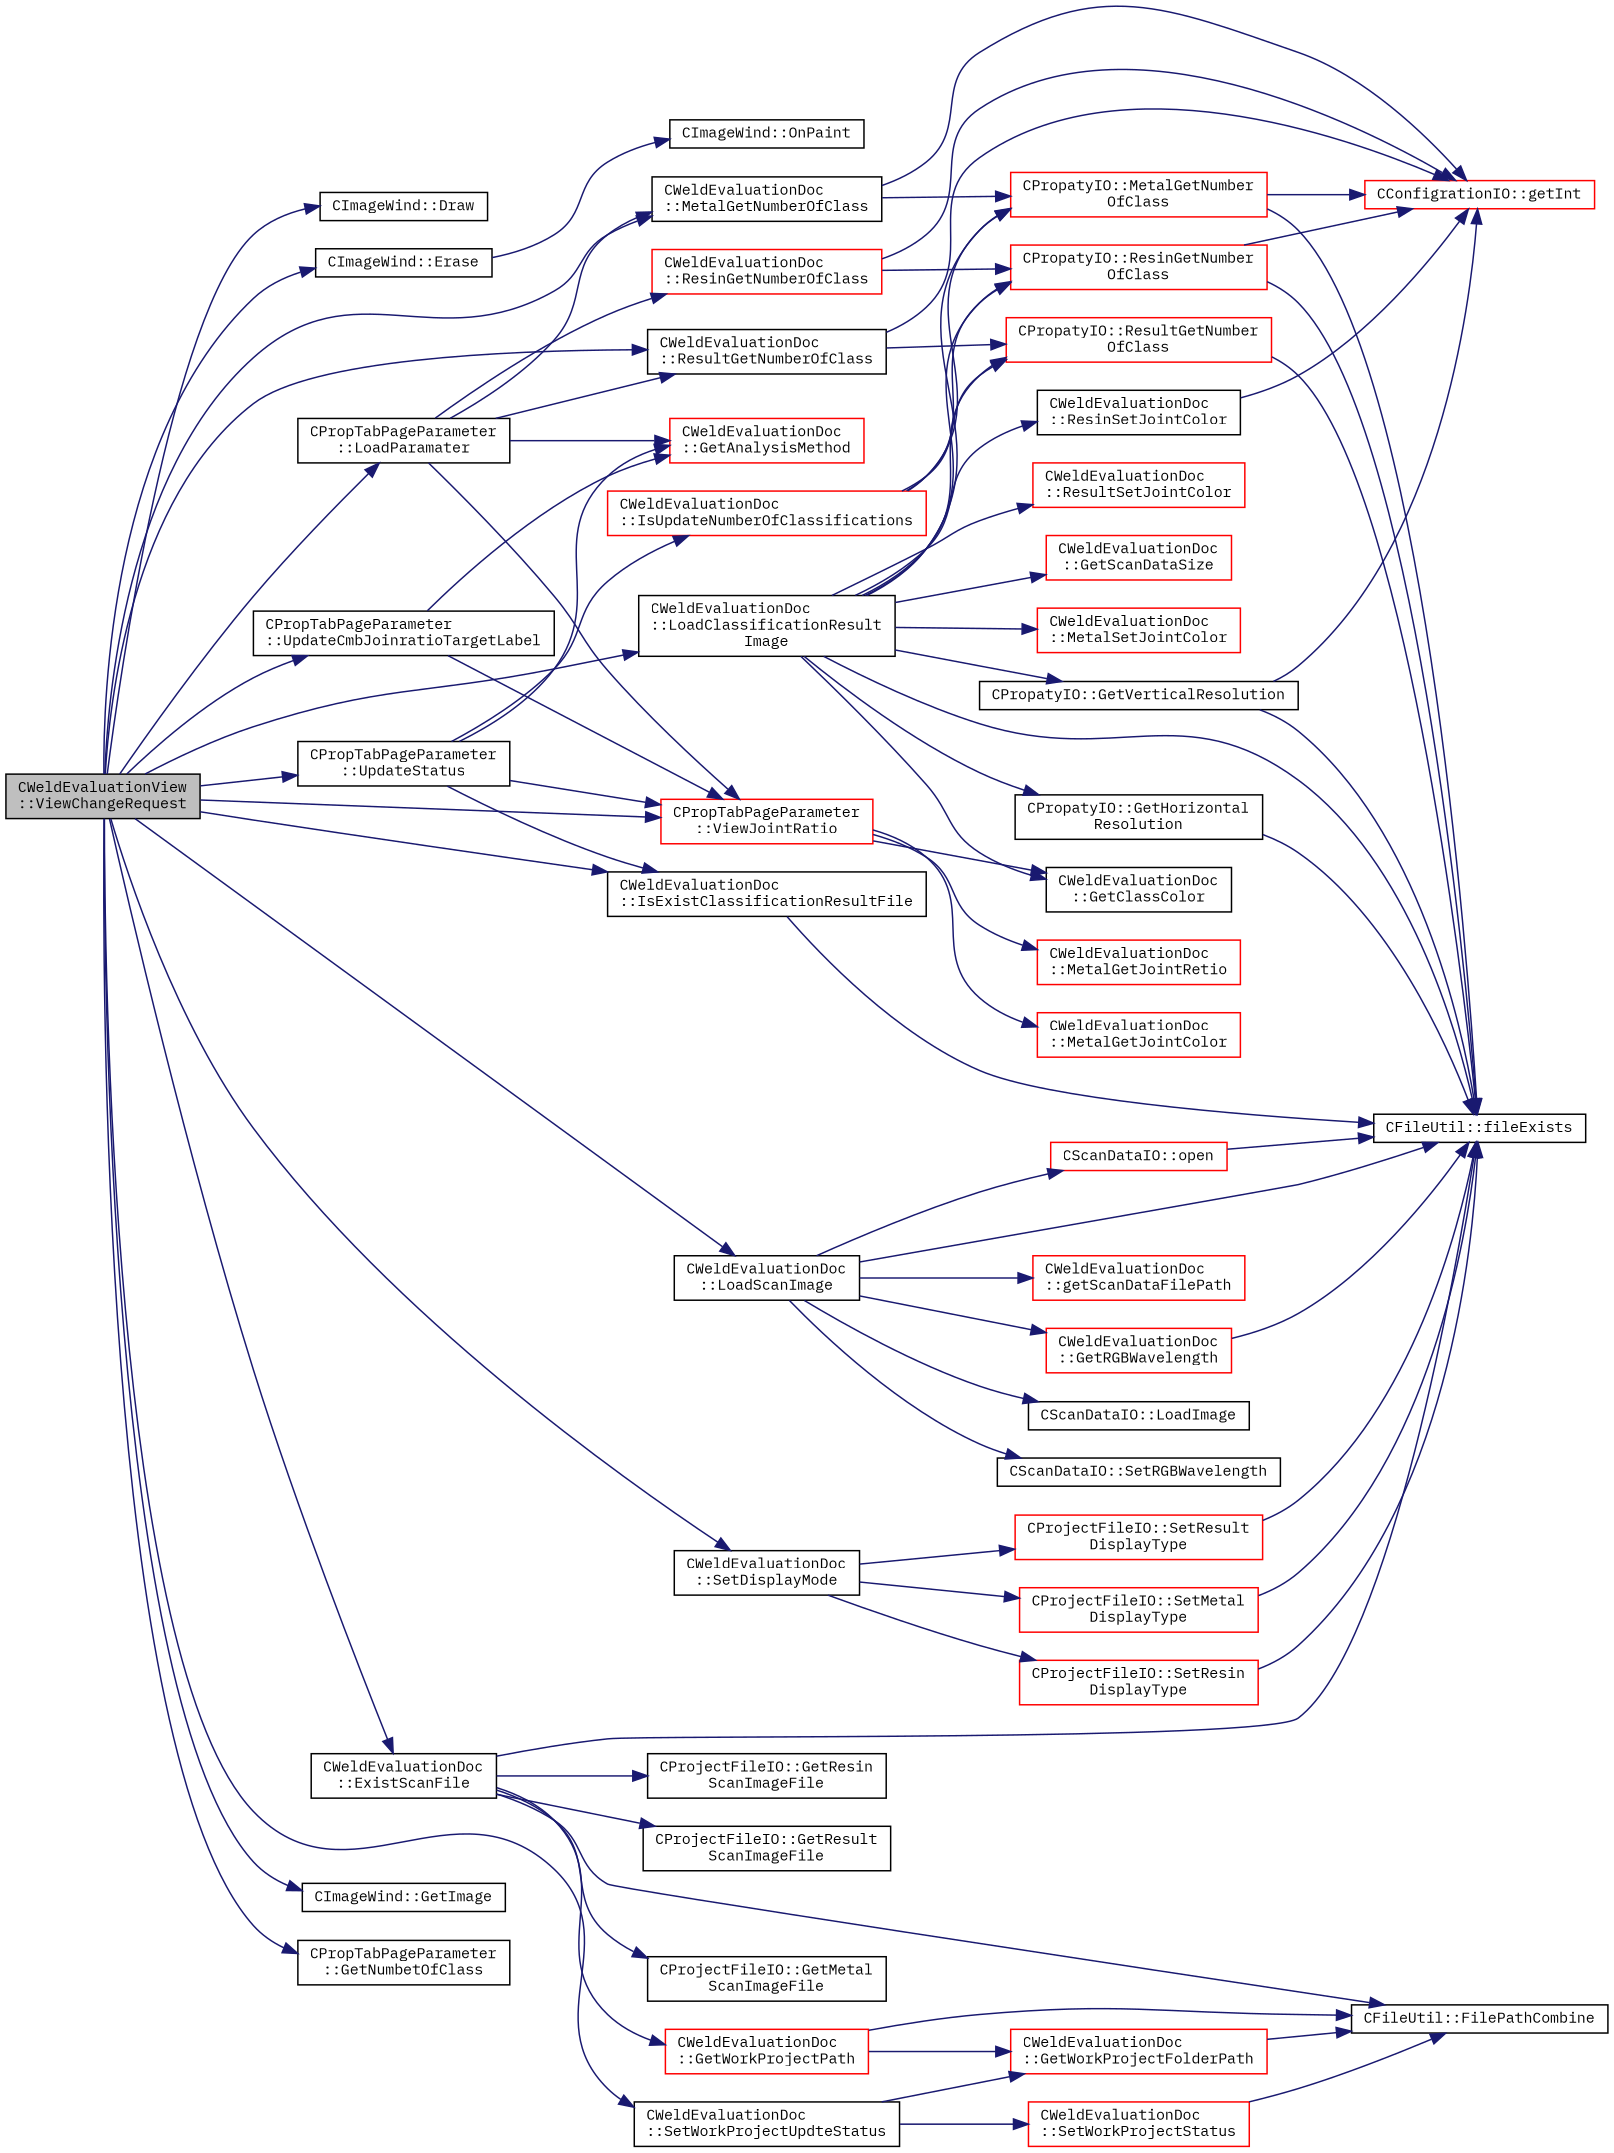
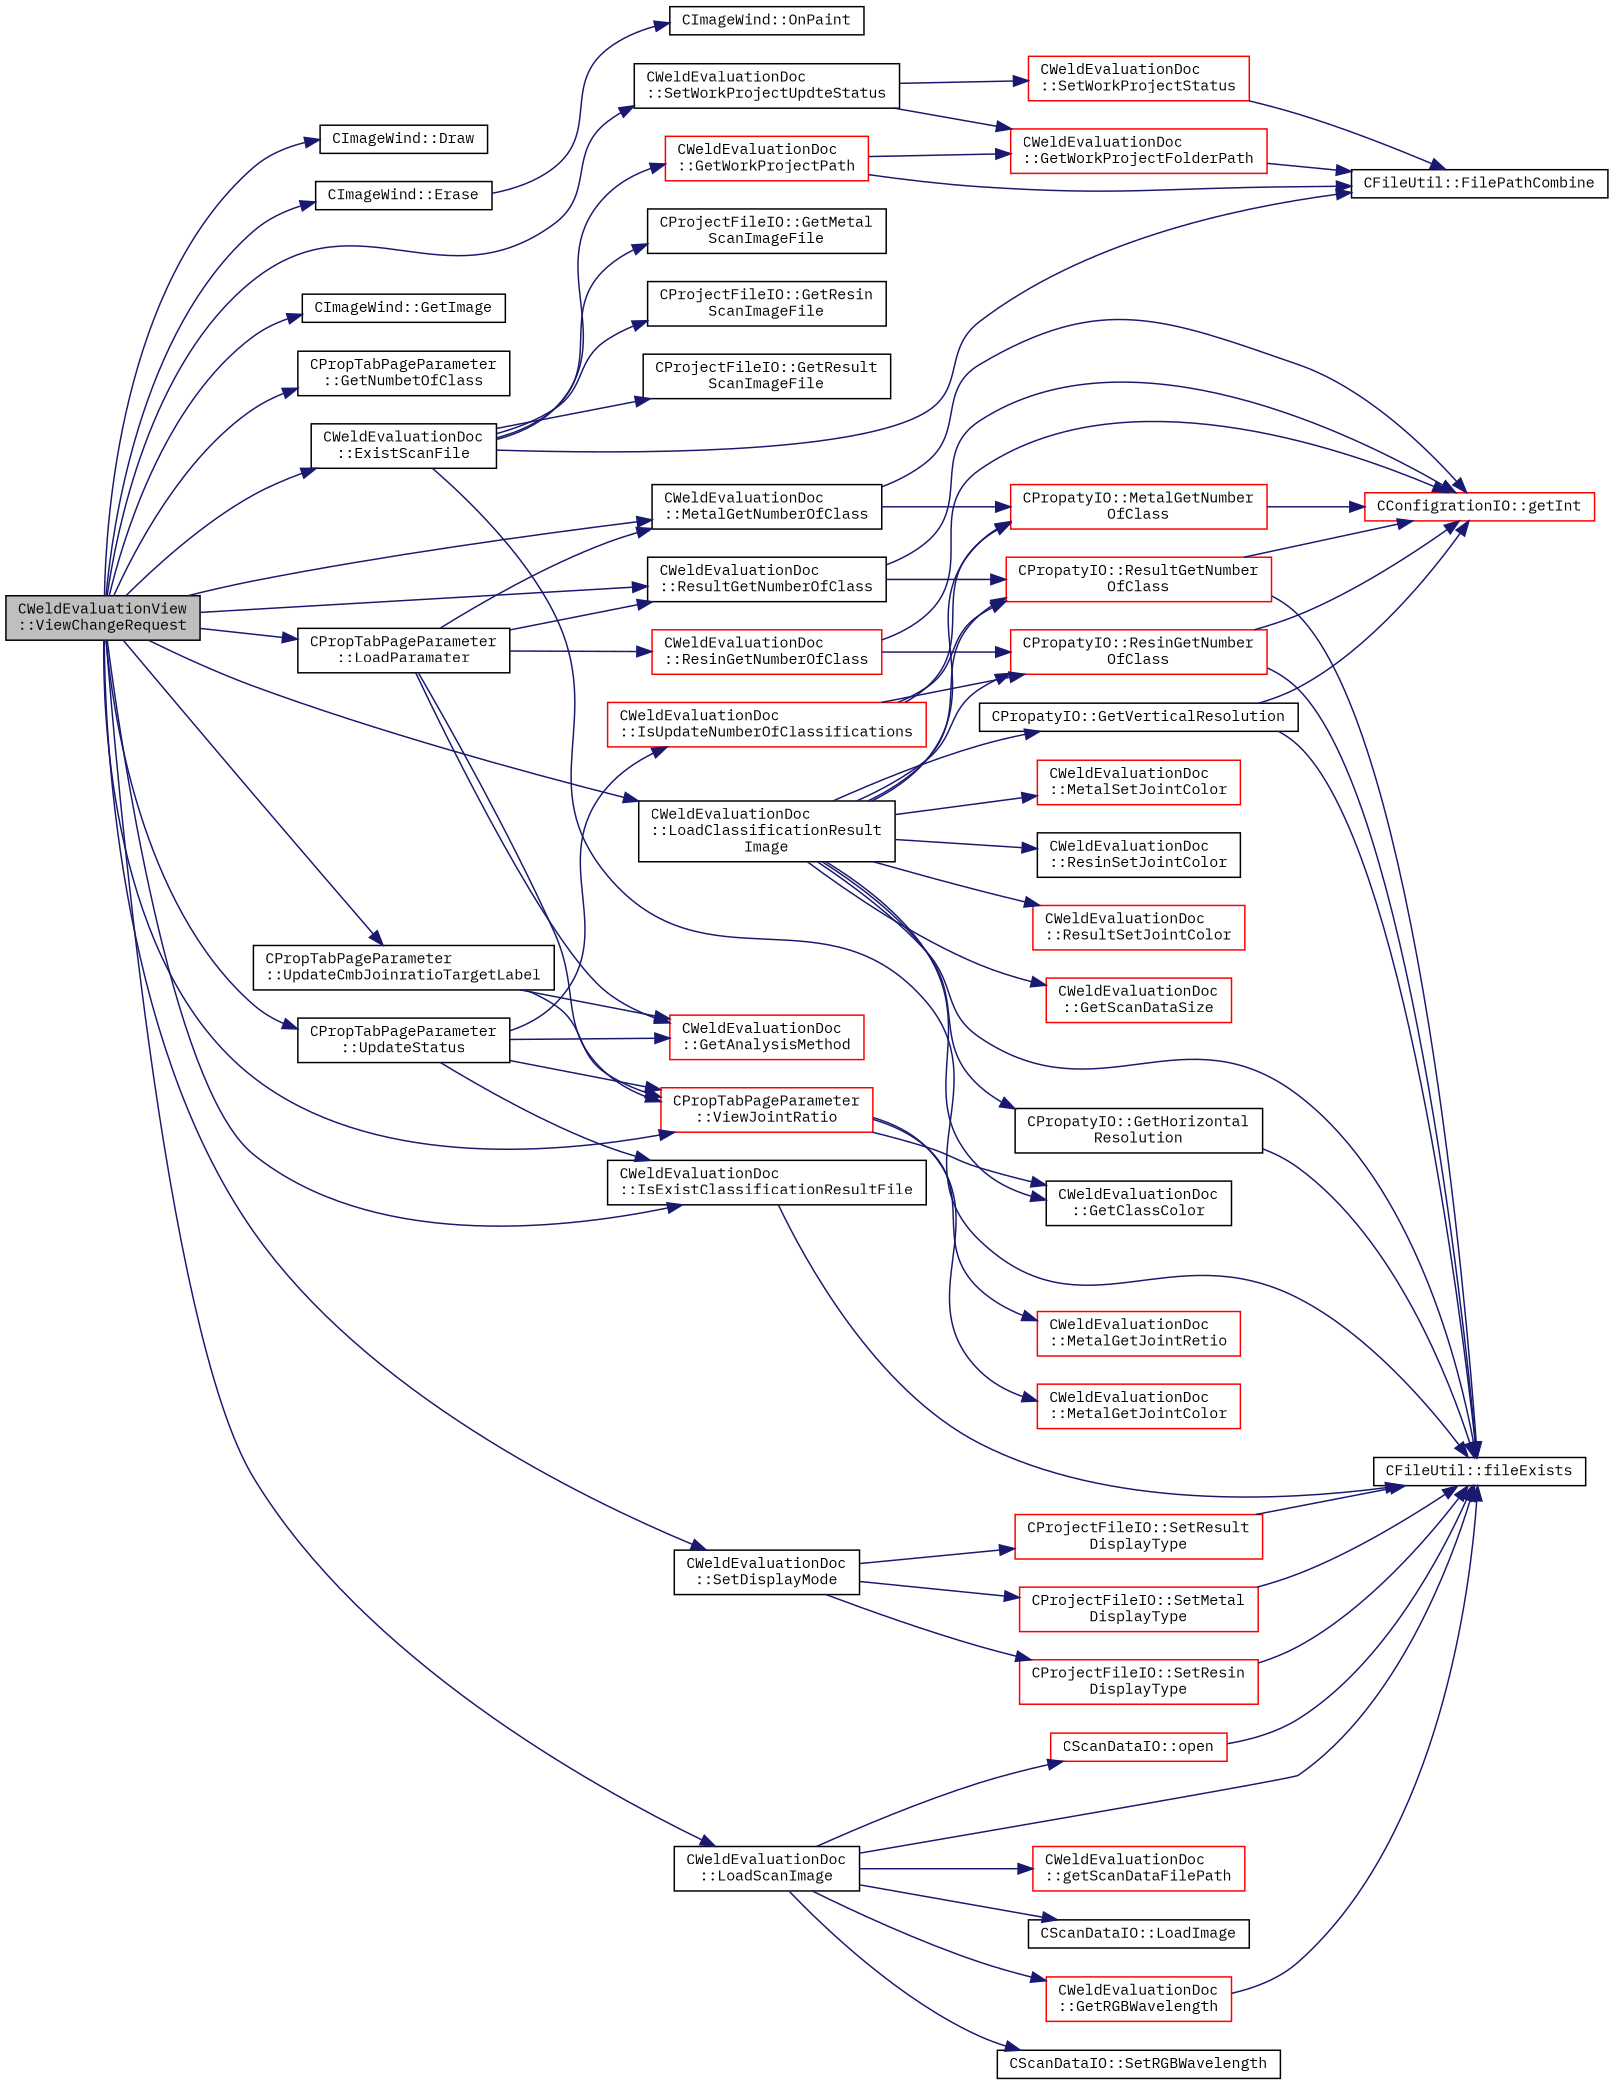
  digraph {
    fontname="IBM Plex Mono"
    rankdir=LR
    node [color=black fillcolor=white fontname="IBM Plex Mono" fontsize=10 shape=record style=filled]
    edge [color=midnightblue fontname="IBM Plex Mono" fontsize=10 labelfontname=Helvetica labelfontsize=10 style=solid]
    n1 [fillcolor=grey75 fontcolor=black height=0.2 label="CWeldEvaluationView\l::ViewChangeRequest" width=0.4]
    n2 [height=0.2 label="CImageWind::Draw" width=0.4]
    n3 [height=0.2 label="CImageWind::Erase" width=0.4]
    n4 [height=0.2 label="CWeldEvaluationDoc\l::ExistScanFile" width=0.4]
    n5 [height=0.2 label="CImageWind::GetImage" width=0.4]
    n6 [height=0.2 label="CPropTabPageParameter\l::GetNumbetOfClass" width=0.4]
    n7 [height=0.2 label="CWeldEvaluationDoc\l::IsExistClassificationResultFile" width=0.4]
    n8 [height=0.2 label="CWeldEvaluationDoc\l::LoadClassificationResult\lImage" width=0.4]
    n9 [height=0.2 label="CPropTabPageParameter\l::LoadParamater" width=0.4]
    n10 [height=0.2 label="CWeldEvaluationDoc\l::MetalGetNumberOfClass" width=0.4]
    n11 [height=0.2 label="CWeldEvaluationDoc\l::ResultGetNumberOfClass" width=0.4]
    n12 [color=red height=0.2 label="CPropTabPageParameter\l::ViewJointRatio" width=0.4]
    n13 [height=0.2 label="CWeldEvaluationDoc\l::LoadScanImage" width=0.4]
    n14 [height=0.2 label="CWeldEvaluationDoc\l::SetDisplayMode" width=0.4]
    n15 [height=0.2 label="CWeldEvaluationDoc\l::SetWorkProjectUpdteStatus" width=0.4]
    n16 [height=0.2 label="CPropTabPageParameter\l::UpdateCmbJoinratioTargetLabel" width=0.4]
    n17 [height=0.2 label="CPropTabPageParameter\l::UpdateStatus" width=0.4]
    n18 [height=0.2 label="CImageWind::OnPaint" width=0.4]
    n19 [height=0.2 label="CFileUtil::fileExists" width=0.4]
    n20 [height=0.2 label="CFileUtil::FilePathCombine" width=0.4]
    n21 [height=0.2 label="CProjectFileIO::GetMetal\lScanImageFile" width=0.4]
    n22 [height=0.2 label="CProjectFileIO::GetResin\lScanImageFile" width=0.4]
    n23 [height=0.2 label="CProjectFileIO::GetResult\lScanImageFile" width=0.4]
    n24 [color=red height=0.2 label="CWeldEvaluationDoc\l::GetWorkProjectPath" width=0.4]
    n25 [height=0.2 label="CWeldEvaluationDoc\l::GetClassColor" width=0.4]
    n26 [height=0.2 label="CPropatyIO::GetHorizontal\lResolution" width=0.4]
    n27 [color=red height=0.2 label="CWeldEvaluationDoc\l::GetScanDataSize" width=0.4]
    n28 [height=0.2 label="CPropatyIO::GetVerticalResolution" width=0.4]
    n29 [color=red height=0.2 label="CPropatyIO::MetalGetNumber\lOfClass" width=0.4]
    n30 [color=red height=0.2 label="CWeldEvaluationDoc\l::MetalSetJointColor" width=0.4]
    n31 [color=red height=0.2 label="CPropatyIO::ResinGetNumber\lOfClass" width=0.4]
    n32 [height=0.2 label="CWeldEvaluationDoc\l::ResinSetJointColor" width=0.4]
    n33 [color=red height=0.2 label="CPropatyIO::ResultGetNumber\lOfClass" width=0.4]
    n34 [color=red height=0.2 label="CWeldEvaluationDoc\l::ResultSetJointColor" width=0.4]
    n35 [color=red height=0.2 label="CWeldEvaluationDoc\l::ResinGetNumberOfClass" width=0.4]
    n36 [color=red height=0.2 label="CWeldEvaluationDoc\l::GetAnalysisMethod" width=0.4]
    n37 [color=red height=0.2 label="CConfigrationIO::getInt" width=0.4]
    n38 [color=red height=0.2 label="CWeldEvaluationDoc\l::MetalGetJointColor" width=0.4]
    n39 [color=red height=0.2 label="CWeldEvaluationDoc\l::MetalGetJointRetio" width=0.4]
    n40 [color=red height=0.2 label="CWeldEvaluationDoc\l::GetRGBWavelength" width=0.4]
    n41 [color=red height=0.2 label="CWeldEvaluationDoc\l::getScanDataFilePath" width=0.4]
    n42 [height=0.2 label="CScanDataIO::LoadImage" width=0.4]
    n43 [color=red height=0.2 label="CScanDataIO::open" width=0.4]
    n44 [height=0.2 label="CScanDataIO::SetRGBWavelength" width=0.4]
    n45 [color=red height=0.2 label="CProjectFileIO::SetMetal\lDisplayType" width=0.4]
    n46 [color=red height=0.2 label="CProjectFileIO::SetResin\lDisplayType" width=0.4]
    n47 [color=red height=0.2 label="CProjectFileIO::SetResult\lDisplayType" width=0.4]
    n48 [color=red height=0.2 label="CWeldEvaluationDoc\l::GetWorkProjectFolderPath" width=0.4]
    n49 [color=red height=0.2 label="CWeldEvaluationDoc\l::SetWorkProjectStatus" width=0.4]
    n50 [color=red height=0.2 label="CWeldEvaluationDoc\l::IsUpdateNumberOfClassifications" width=0.4]
    n1 -> n2
    n1 -> n3
    n1 -> n4
    n1 -> n5
    n1 -> n6
    n1 -> n7
    n1 -> n8
    n1 -> n9
    n1 -> n10
    n1 -> n11
    n1 -> n12
    n1 -> n13
    n1 -> n14
    n1 -> n15
    n1 -> n16
    n1 -> n17
    n3 -> n18
    n4 -> n19
    n4 -> n20
    n4 -> n21
    n4 -> n22
    n4 -> n23
    n4 -> n24
    n7 -> n19
    n8 -> n19
    n8 -> n25
    n8 -> n26
    n8 -> n27
    n8 -> n28
    n8 -> n29
    n8 -> n30
    n8 -> n31
    n8 -> n32
    n8 -> n33
    n8 -> n34
    n9 -> n10
    n9 -> n11
    n9 -> n12
    n9 -> n35
    n9 -> n36
    n10 -> n29
    n10 -> n37
    n11 -> n33
    n11 -> n37
    n12 -> n25
    n12 -> n38
    n12 -> n39
    n13 -> n19
    n13 -> n40
    n13 -> n41
    n13 -> n42
    n13 -> n43
    n13 -> n44
    n14 -> n45
    n14 -> n46
    n14 -> n47
    n15 -> n48
    n15 -> n49
    n16 -> n12
    n16 -> n36
    n17 -> n7
    n17 -> n12
    n17 -> n36
    n17 -> n50
    n24 -> n20
    n24 -> n48
    n26 -> n19
    n28 -> n19
    n28 -> n37
-   n29 -> n19
    n29 -> n37
    n31 -> n19
    n31 -> n37
    n33 -> n19
-   n32 -> n37
+   n33 -> n37
    n35 -> n31
    n35 -> n37
    n40 -> n19
    n43 -> n19
    n45 -> n19
    n46 -> n19
    n47 -> n19
    n48 -> n20
    n49 -> n20
    n50 -> n29
    n50 -> n31
    n50 -> n33
  }
